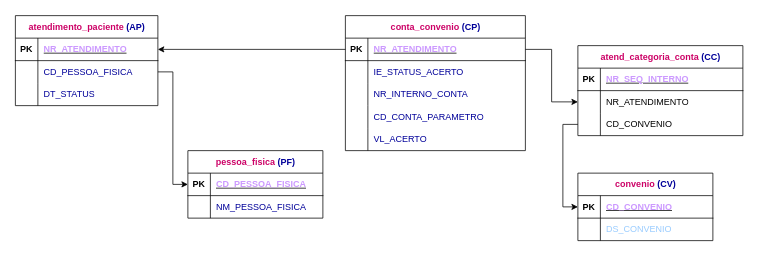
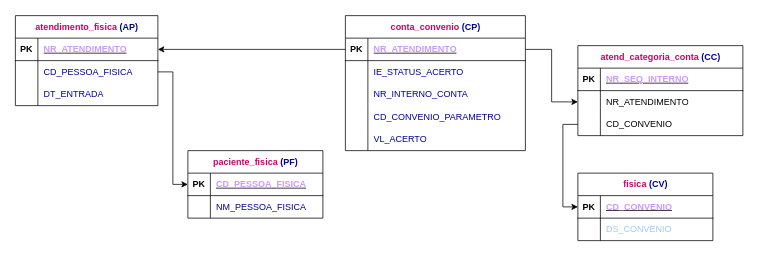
  <mxCell id="0" />
  <mxCell id="1" parent="0" />
  <mxCell id="2" value="&lt;font color=&quot;#cc0066&quot;&gt;conta_convenio&lt;/font&gt;&lt;font color=&quot;#000099&quot;&gt; (CP)&lt;/font&gt;" style="shape=table;startSize=30;container=1;collapsible=1;childLayout=tableLayout;fixedRows=1;rowLines=0;fontStyle=1;align=center;resizeLast=1;html=1;" vertex="1" parent="1"><mxGeometry x="460" y="20" width="240" height="180" as="geometry" /></mxCell>
  <mxCell id="3" value="" style="shape=tableRow;horizontal=0;startSize=0;swimlaneHead=0;swimlaneBody=0;fillColor=none;collapsible=0;dropTarget=0;points=[[0,0.5],[1,0.5]];portConstraint=eastwest;top=0;left=0;right=0;bottom=1;" vertex="1" parent="2"><mxGeometry y="30" width="240" height="30" as="geometry" /></mxCell>
  <mxCell id="4" value="PK" style="shape=partialRectangle;connectable=0;fillColor=none;top=0;left=0;bottom=0;right=0;fontStyle=1;overflow=hidden;whiteSpace=wrap;html=1;" vertex="1" parent="3"><mxGeometry width="30" height="30" as="geometry"><mxRectangle width="30" height="30" as="alternateBounds" /></mxGeometry></mxCell>
  <mxCell id="5" value="&lt;font color=&quot;#cc99ff&quot;&gt;NR_ATENDIMENTO&lt;/font&gt;" style="shape=partialRectangle;connectable=0;fillColor=none;top=0;left=0;bottom=0;right=0;align=left;spacingLeft=6;fontStyle=5;overflow=hidden;whiteSpace=wrap;html=1;" vertex="1" parent="3"><mxGeometry x="30" width="210" height="30" as="geometry"><mxRectangle width="210" height="30" as="alternateBounds" /></mxGeometry></mxCell>
  <mxCell id="6" value="" style="shape=tableRow;horizontal=0;startSize=0;swimlaneHead=0;swimlaneBody=0;fillColor=none;collapsible=0;dropTarget=0;points=[[0,0.5],[1,0.5]];portConstraint=eastwest;top=0;left=0;right=0;bottom=0;" vertex="1" parent="2"><mxGeometry y="60" width="240" height="30" as="geometry" /></mxCell>
  <mxCell id="7" value="" style="shape=partialRectangle;connectable=0;fillColor=none;top=0;left=0;bottom=0;right=0;editable=1;overflow=hidden;whiteSpace=wrap;html=1;" vertex="1" parent="6"><mxGeometry width="30" height="30" as="geometry"><mxRectangle width="30" height="30" as="alternateBounds" /></mxGeometry></mxCell>
  <mxCell id="8" value="&lt;font color=&quot;#000099&quot;&gt;IE_STATUS_ACERTO&lt;/font&gt;" style="shape=partialRectangle;connectable=0;fillColor=none;top=0;left=0;bottom=0;right=0;align=left;spacingLeft=6;overflow=hidden;whiteSpace=wrap;html=1;" vertex="1" parent="6"><mxGeometry x="30" width="210" height="30" as="geometry"><mxRectangle width="210" height="30" as="alternateBounds" /></mxGeometry></mxCell>
  <mxCell id="9" value="" style="shape=tableRow;horizontal=0;startSize=0;swimlaneHead=0;swimlaneBody=0;fillColor=none;collapsible=0;dropTarget=0;points=[[0,0.5],[1,0.5]];portConstraint=eastwest;top=0;left=0;right=0;bottom=0;" vertex="1" parent="2"><mxGeometry y="90" width="240" height="30" as="geometry" /></mxCell>
  <mxCell id="10" value="" style="shape=partialRectangle;connectable=0;fillColor=none;top=0;left=0;bottom=0;right=0;editable=1;overflow=hidden;whiteSpace=wrap;html=1;" vertex="1" parent="9"><mxGeometry width="30" height="30" as="geometry"><mxRectangle width="30" height="30" as="alternateBounds" /></mxGeometry></mxCell>
  <mxCell id="11" value="&lt;font color=&quot;#000099&quot;&gt;NR_INTERNO_CONTA&lt;/font&gt;" style="shape=partialRectangle;connectable=0;fillColor=none;top=0;left=0;bottom=0;right=0;align=left;spacingLeft=6;overflow=hidden;whiteSpace=wrap;html=1;" vertex="1" parent="9"><mxGeometry x="30" width="210" height="30" as="geometry"><mxRectangle width="210" height="30" as="alternateBounds" /></mxGeometry></mxCell>
  <mxCell id="12" value="" style="shape=tableRow;horizontal=0;startSize=0;swimlaneHead=0;swimlaneBody=0;fillColor=none;collapsible=0;dropTarget=0;points=[[0,0.5],[1,0.5]];portConstraint=eastwest;top=0;left=0;right=0;bottom=0;" vertex="1" parent="2"><mxGeometry y="120" width="240" height="30" as="geometry" /></mxCell>
  <mxCell id="13" value="" style="shape=partialRectangle;connectable=0;fillColor=none;top=0;left=0;bottom=0;right=0;editable=1;overflow=hidden;whiteSpace=wrap;html=1;" vertex="1" parent="12"><mxGeometry width="30" height="30" as="geometry"><mxRectangle width="30" height="30" as="alternateBounds" /></mxGeometry></mxCell>
- <mxCell id="14" value="&lt;font color=&quot;#000099&quot;&gt;CD_CONTA_PARAMETRO&lt;/font&gt;" style="shape=partialRectangle;connectable=0;fillColor=none;top=0;left=0;bottom=0;right=0;align=left;spacingLeft=6;overflow=hidden;whiteSpace=wrap;html=1;" vertex="1" parent="12"><mxGeometry x="30" width="210" height="30" as="geometry"><mxRectangle width="210" height="30" as="alternateBounds" /></mxGeometry></mxCell>
+ <mxCell id="14" value="&lt;font color=&quot;#000099&quot;&gt;CD_CONVENIO_PARAMETRO&lt;/font&gt;" style="shape=partialRectangle;connectable=0;fillColor=none;top=0;left=0;bottom=0;right=0;align=left;spacingLeft=6;overflow=hidden;whiteSpace=wrap;html=1;" vertex="1" parent="12"><mxGeometry x="30" width="210" height="30" as="geometry"><mxRectangle width="210" height="30" as="alternateBounds" /></mxGeometry></mxCell>
  <mxCell id="15" style="shape=tableRow;horizontal=0;startSize=0;swimlaneHead=0;swimlaneBody=0;fillColor=none;collapsible=0;dropTarget=0;points=[[0,0.5],[1,0.5]];portConstraint=eastwest;top=0;left=0;right=0;bottom=0;" vertex="1" parent="2"><mxGeometry y="150" width="240" height="30" as="geometry" /></mxCell>
  <mxCell id="16" style="shape=partialRectangle;connectable=0;fillColor=none;top=0;left=0;bottom=0;right=0;editable=1;overflow=hidden;whiteSpace=wrap;html=1;" vertex="1" parent="15"><mxGeometry width="30" height="30" as="geometry"><mxRectangle width="30" height="30" as="alternateBounds" /></mxGeometry></mxCell>
  <mxCell id="17" value="&lt;font color=&quot;#000099&quot;&gt;VL_ACERTO&lt;/font&gt;" style="shape=partialRectangle;connectable=0;fillColor=none;top=0;left=0;bottom=0;right=0;align=left;spacingLeft=6;overflow=hidden;whiteSpace=wrap;html=1;" vertex="1" parent="15"><mxGeometry x="30" width="210" height="30" as="geometry"><mxRectangle width="210" height="30" as="alternateBounds" /></mxGeometry></mxCell>
- <mxCell id="18" value="&lt;font color=&quot;#cc0066&quot;&gt;atendimento_paciente &lt;/font&gt;&lt;font color=&quot;#000099&quot;&gt;(AP)&lt;/font&gt;" style="shape=table;startSize=30;container=1;collapsible=1;childLayout=tableLayout;fixedRows=1;rowLines=0;fontStyle=1;align=center;resizeLast=1;html=1;" vertex="1" parent="1"><mxGeometry x="20" y="20" width="190" height="120" as="geometry" /></mxCell>
+ <mxCell id="18" value="&lt;font color=&quot;#cc0066&quot;&gt;atendimento_fisica &lt;/font&gt;&lt;font color=&quot;#000099&quot;&gt;(AP)&lt;/font&gt;" style="shape=table;startSize=30;container=1;collapsible=1;childLayout=tableLayout;fixedRows=1;rowLines=0;fontStyle=1;align=center;resizeLast=1;html=1;" vertex="1" parent="1"><mxGeometry x="20" y="20" width="190" height="120" as="geometry" /></mxCell>
  <mxCell id="19" value="" style="shape=tableRow;horizontal=0;startSize=0;swimlaneHead=0;swimlaneBody=0;fillColor=none;collapsible=0;dropTarget=0;points=[[0,0.5],[1,0.5]];portConstraint=eastwest;top=0;left=0;right=0;bottom=1;" vertex="1" parent="18"><mxGeometry y="30" width="190" height="30" as="geometry" /></mxCell>
  <mxCell id="20" value="PK" style="shape=partialRectangle;connectable=0;fillColor=none;top=0;left=0;bottom=0;right=0;fontStyle=1;overflow=hidden;whiteSpace=wrap;html=1;" vertex="1" parent="19"><mxGeometry width="30" height="30" as="geometry"><mxRectangle width="30" height="30" as="alternateBounds" /></mxGeometry></mxCell>
  <mxCell id="21" value="&lt;font color=&quot;#cc99ff&quot;&gt;NR_ATENDIMENTO&lt;/font&gt;" style="shape=partialRectangle;connectable=0;fillColor=none;top=0;left=0;bottom=0;right=0;align=left;spacingLeft=6;fontStyle=5;overflow=hidden;whiteSpace=wrap;html=1;" vertex="1" parent="19"><mxGeometry x="30" width="160" height="30" as="geometry"><mxRectangle width="160" height="30" as="alternateBounds" /></mxGeometry></mxCell>
  <mxCell id="22" value="" style="shape=tableRow;horizontal=0;startSize=0;swimlaneHead=0;swimlaneBody=0;fillColor=none;collapsible=0;dropTarget=0;points=[[0,0.5],[1,0.5]];portConstraint=eastwest;top=0;left=0;right=0;bottom=0;" vertex="1" parent="18"><mxGeometry y="60" width="190" height="30" as="geometry" /></mxCell>
  <mxCell id="23" value="" style="shape=partialRectangle;connectable=0;fillColor=none;top=0;left=0;bottom=0;right=0;editable=1;overflow=hidden;whiteSpace=wrap;html=1;" vertex="1" parent="22"><mxGeometry width="30" height="30" as="geometry"><mxRectangle width="30" height="30" as="alternateBounds" /></mxGeometry></mxCell>
  <mxCell id="24" value="&lt;font color=&quot;#000099&quot;&gt;CD_PESSOA_FISICA&lt;/font&gt;" style="shape=partialRectangle;connectable=0;fillColor=none;top=0;left=0;bottom=0;right=0;align=left;spacingLeft=6;overflow=hidden;whiteSpace=wrap;html=1;" vertex="1" parent="22"><mxGeometry x="30" width="160" height="30" as="geometry"><mxRectangle width="160" height="30" as="alternateBounds" /></mxGeometry></mxCell>
  <mxCell id="25" value="" style="shape=tableRow;horizontal=0;startSize=0;swimlaneHead=0;swimlaneBody=0;fillColor=none;collapsible=0;dropTarget=0;points=[[0,0.5],[1,0.5]];portConstraint=eastwest;top=0;left=0;right=0;bottom=0;" vertex="1" parent="18"><mxGeometry y="90" width="190" height="30" as="geometry" /></mxCell>
  <mxCell id="26" value="" style="shape=partialRectangle;connectable=0;fillColor=none;top=0;left=0;bottom=0;right=0;editable=1;overflow=hidden;whiteSpace=wrap;html=1;" vertex="1" parent="25"><mxGeometry width="30" height="30" as="geometry"><mxRectangle width="30" height="30" as="alternateBounds" /></mxGeometry></mxCell>
- <mxCell id="27" value="&lt;font color=&quot;#000099&quot;&gt;DT_STATUS&lt;/font&gt;" style="shape=partialRectangle;connectable=0;fillColor=none;top=0;left=0;bottom=0;right=0;align=left;spacingLeft=6;overflow=hidden;whiteSpace=wrap;html=1;" vertex="1" parent="25"><mxGeometry x="30" width="160" height="30" as="geometry"><mxRectangle width="160" height="30" as="alternateBounds" /></mxGeometry></mxCell>
- <mxCell id="28" value="&lt;font color=&quot;#cc0066&quot;&gt;pessoa_fisica &lt;/font&gt;&lt;font color=&quot;#000099&quot;&gt;(PF)&lt;/font&gt;" style="shape=table;startSize=30;container=1;collapsible=1;childLayout=tableLayout;fixedRows=1;rowLines=0;fontStyle=1;align=center;resizeLast=1;html=1;" vertex="1" parent="1"><mxGeometry x="250" y="200" width="180" height="90" as="geometry" /></mxCell>
+ <mxCell id="27" value="&lt;font color=&quot;#000099&quot;&gt;DT_ENTRADA&lt;/font&gt;" style="shape=partialRectangle;connectable=0;fillColor=none;top=0;left=0;bottom=0;right=0;align=left;spacingLeft=6;overflow=hidden;whiteSpace=wrap;html=1;" vertex="1" parent="25"><mxGeometry x="30" width="160" height="30" as="geometry"><mxRectangle width="160" height="30" as="alternateBounds" /></mxGeometry></mxCell>
+ <mxCell id="28" value="&lt;font color=&quot;#cc0066&quot;&gt;paciente_fisica &lt;/font&gt;&lt;font color=&quot;#000099&quot;&gt;(PF)&lt;/font&gt;" style="shape=table;startSize=30;container=1;collapsible=1;childLayout=tableLayout;fixedRows=1;rowLines=0;fontStyle=1;align=center;resizeLast=1;html=1;" vertex="1" parent="1"><mxGeometry x="250" y="200" width="180" height="90" as="geometry" /></mxCell>
  <mxCell id="29" value="" style="shape=tableRow;horizontal=0;startSize=0;swimlaneHead=0;swimlaneBody=0;fillColor=none;collapsible=0;dropTarget=0;points=[[0,0.5],[1,0.5]];portConstraint=eastwest;top=0;left=0;right=0;bottom=1;" vertex="1" parent="28"><mxGeometry y="30" width="180" height="30" as="geometry" /></mxCell>
  <mxCell id="30" value="PK" style="shape=partialRectangle;connectable=0;fillColor=none;top=0;left=0;bottom=0;right=0;fontStyle=1;overflow=hidden;whiteSpace=wrap;html=1;" vertex="1" parent="29"><mxGeometry width="30" height="30" as="geometry"><mxRectangle width="30" height="30" as="alternateBounds" /></mxGeometry></mxCell>
  <mxCell id="31" value="&lt;font color=&quot;#cc99ff&quot;&gt;CD_PESSOA_FISICA&lt;/font&gt;" style="shape=partialRectangle;connectable=0;fillColor=none;top=0;left=0;bottom=0;right=0;align=left;spacingLeft=6;fontStyle=5;overflow=hidden;whiteSpace=wrap;html=1;" vertex="1" parent="29"><mxGeometry x="30" width="150" height="30" as="geometry"><mxRectangle width="150" height="30" as="alternateBounds" /></mxGeometry></mxCell>
  <mxCell id="32" value="" style="shape=tableRow;horizontal=0;startSize=0;swimlaneHead=0;swimlaneBody=0;fillColor=none;collapsible=0;dropTarget=0;points=[[0,0.5],[1,0.5]];portConstraint=eastwest;top=0;left=0;right=0;bottom=0;" vertex="1" parent="28"><mxGeometry y="60" width="180" height="30" as="geometry" /></mxCell>
  <mxCell id="33" value="" style="shape=partialRectangle;connectable=0;fillColor=none;top=0;left=0;bottom=0;right=0;editable=1;overflow=hidden;whiteSpace=wrap;html=1;" vertex="1" parent="32"><mxGeometry width="30" height="30" as="geometry"><mxRectangle width="30" height="30" as="alternateBounds" /></mxGeometry></mxCell>
  <mxCell id="34" value="&lt;font color=&quot;#000099&quot;&gt;NM_PESSOA_FISICA&lt;/font&gt;" style="shape=partialRectangle;connectable=0;fillColor=none;top=0;left=0;bottom=0;right=0;align=left;spacingLeft=6;overflow=hidden;whiteSpace=wrap;html=1;" vertex="1" parent="32"><mxGeometry x="30" width="150" height="30" as="geometry"><mxRectangle width="150" height="30" as="alternateBounds" /></mxGeometry></mxCell>
  <mxCell id="35" value="&lt;font color=&quot;#cc0066&quot;&gt;atend_categoria_conta &lt;/font&gt;&lt;font color=&quot;#000099&quot;&gt;(CC)&lt;/font&gt;" style="shape=table;startSize=30;container=1;collapsible=1;childLayout=tableLayout;fixedRows=1;rowLines=0;fontStyle=1;align=center;resizeLast=1;html=1;" vertex="1" parent="1"><mxGeometry x="770" y="60" width="220" height="120" as="geometry" /></mxCell>
  <mxCell id="36" value="" style="shape=tableRow;horizontal=0;startSize=0;swimlaneHead=0;swimlaneBody=0;fillColor=none;collapsible=0;dropTarget=0;points=[[0,0.5],[1,0.5]];portConstraint=eastwest;top=0;left=0;right=0;bottom=1;" vertex="1" parent="35"><mxGeometry y="30" width="220" height="30" as="geometry" /></mxCell>
  <mxCell id="37" value="PK" style="shape=partialRectangle;connectable=0;fillColor=none;top=0;left=0;bottom=0;right=0;fontStyle=1;overflow=hidden;whiteSpace=wrap;html=1;" vertex="1" parent="36"><mxGeometry width="30" height="30" as="geometry"><mxRectangle width="30" height="30" as="alternateBounds" /></mxGeometry></mxCell>
  <mxCell id="38" value="&lt;font color=&quot;#cc99ff&quot;&gt;NR_SEQ_INTERNO&lt;/font&gt;" style="shape=partialRectangle;connectable=0;fillColor=none;top=0;left=0;bottom=0;right=0;align=left;spacingLeft=6;fontStyle=5;overflow=hidden;whiteSpace=wrap;html=1;" vertex="1" parent="36"><mxGeometry x="30" width="190" height="30" as="geometry"><mxRectangle width="190" height="30" as="alternateBounds" /></mxGeometry></mxCell>
  <mxCell id="39" value="" style="shape=tableRow;horizontal=0;startSize=0;swimlaneHead=0;swimlaneBody=0;fillColor=none;collapsible=0;dropTarget=0;points=[[0,0.5],[1,0.5]];portConstraint=eastwest;top=0;left=0;right=0;bottom=0;" vertex="1" parent="35"><mxGeometry y="60" width="220" height="30" as="geometry" /></mxCell>
  <mxCell id="40" value="" style="shape=partialRectangle;connectable=0;fillColor=none;top=0;left=0;bottom=0;right=0;editable=1;overflow=hidden;whiteSpace=wrap;html=1;" vertex="1" parent="39"><mxGeometry width="30" height="30" as="geometry"><mxRectangle width="30" height="30" as="alternateBounds" /></mxGeometry></mxCell>
  <mxCell id="41" value="NR_ATENDIMENTO" style="shape=partialRectangle;connectable=0;fillColor=none;top=0;left=0;bottom=0;right=0;align=left;spacingLeft=6;overflow=hidden;whiteSpace=wrap;html=1;" vertex="1" parent="39"><mxGeometry x="30" width="190" height="30" as="geometry"><mxRectangle width="190" height="30" as="alternateBounds" /></mxGeometry></mxCell>
  <mxCell id="42" value="" style="shape=tableRow;horizontal=0;startSize=0;swimlaneHead=0;swimlaneBody=0;fillColor=none;collapsible=0;dropTarget=0;points=[[0,0.5],[1,0.5]];portConstraint=eastwest;top=0;left=0;right=0;bottom=0;" vertex="1" parent="35"><mxGeometry y="90" width="220" height="30" as="geometry" /></mxCell>
  <mxCell id="43" value="" style="shape=partialRectangle;connectable=0;fillColor=none;top=0;left=0;bottom=0;right=0;editable=1;overflow=hidden;whiteSpace=wrap;html=1;" vertex="1" parent="42"><mxGeometry width="30" height="30" as="geometry"><mxRectangle width="30" height="30" as="alternateBounds" /></mxGeometry></mxCell>
  <mxCell id="44" value="CD_CONVENIO" style="shape=partialRectangle;connectable=0;fillColor=none;top=0;left=0;bottom=0;right=0;align=left;spacingLeft=6;overflow=hidden;whiteSpace=wrap;html=1;" vertex="1" parent="42"><mxGeometry x="30" width="190" height="30" as="geometry"><mxRectangle width="190" height="30" as="alternateBounds" /></mxGeometry></mxCell>
  <mxCell id="45" style="edgeStyle=orthogonalEdgeStyle;rounded=0;orthogonalLoop=1;jettySize=auto;html=1;exitX=1;exitY=0.5;exitDx=0;exitDy=0;" edge="1" parent="1" source="3" target="39"><mxGeometry relative="1" as="geometry" /></mxCell>
  <mxCell id="46" style="edgeStyle=orthogonalEdgeStyle;rounded=0;orthogonalLoop=1;jettySize=auto;html=1;exitX=0;exitY=0.5;exitDx=0;exitDy=0;entryX=1;entryY=0.5;entryDx=0;entryDy=0;" edge="1" parent="1" source="3" target="19"><mxGeometry relative="1" as="geometry" /></mxCell>
  <mxCell id="47" style="edgeStyle=orthogonalEdgeStyle;rounded=0;orthogonalLoop=1;jettySize=auto;html=1;exitX=1;exitY=0.5;exitDx=0;exitDy=0;entryX=0;entryY=0.5;entryDx=0;entryDy=0;" edge="1" parent="1" source="22" target="29"><mxGeometry relative="1" as="geometry" /></mxCell>
- <mxCell id="48" value="&lt;font color=&quot;#cc0066&quot;&gt;convenio &lt;/font&gt;&lt;font color=&quot;#000099&quot;&gt;(CV)&lt;/font&gt;" style="shape=table;startSize=30;container=1;collapsible=1;childLayout=tableLayout;fixedRows=1;rowLines=0;fontStyle=1;align=center;resizeLast=1;html=1;" vertex="1" parent="1"><mxGeometry x="770" y="230" width="180" height="90" as="geometry" /></mxCell>
+ <mxCell id="48" value="&lt;font color=&quot;#cc0066&quot;&gt;fisica &lt;/font&gt;&lt;font color=&quot;#000099&quot;&gt;(CV)&lt;/font&gt;" style="shape=table;startSize=30;container=1;collapsible=1;childLayout=tableLayout;fixedRows=1;rowLines=0;fontStyle=1;align=center;resizeLast=1;html=1;" vertex="1" parent="1"><mxGeometry x="770" y="230" width="180" height="90" as="geometry" /></mxCell>
  <mxCell id="49" value="" style="shape=tableRow;horizontal=0;startSize=0;swimlaneHead=0;swimlaneBody=0;fillColor=none;collapsible=0;dropTarget=0;points=[[0,0.5],[1,0.5]];portConstraint=eastwest;top=0;left=0;right=0;bottom=1;" vertex="1" parent="48"><mxGeometry y="30" width="180" height="30" as="geometry" /></mxCell>
  <mxCell id="50" value="PK" style="shape=partialRectangle;connectable=0;fillColor=none;top=0;left=0;bottom=0;right=0;fontStyle=1;overflow=hidden;whiteSpace=wrap;html=1;" vertex="1" parent="49"><mxGeometry width="30" height="30" as="geometry"><mxRectangle width="30" height="30" as="alternateBounds" /></mxGeometry></mxCell>
  <mxCell id="51" value="&lt;font color=&quot;#cc99ff&quot;&gt;CD_CONVENIO&lt;/font&gt;" style="shape=partialRectangle;connectable=0;fillColor=none;top=0;left=0;bottom=0;right=0;align=left;spacingLeft=6;fontStyle=5;overflow=hidden;whiteSpace=wrap;html=1;" vertex="1" parent="49"><mxGeometry x="30" width="150" height="30" as="geometry"><mxRectangle width="150" height="30" as="alternateBounds" /></mxGeometry></mxCell>
  <mxCell id="52" value="" style="shape=tableRow;horizontal=0;startSize=0;swimlaneHead=0;swimlaneBody=0;fillColor=none;collapsible=0;dropTarget=0;points=[[0,0.5],[1,0.5]];portConstraint=eastwest;top=0;left=0;right=0;bottom=0;" vertex="1" parent="48"><mxGeometry y="60" width="180" height="30" as="geometry" /></mxCell>
  <mxCell id="53" value="" style="shape=partialRectangle;connectable=0;fillColor=none;top=0;left=0;bottom=0;right=0;editable=1;overflow=hidden;whiteSpace=wrap;html=1;" vertex="1" parent="52"><mxGeometry width="30" height="30" as="geometry"><mxRectangle width="30" height="30" as="alternateBounds" /></mxGeometry></mxCell>
  <mxCell id="54" value="&lt;font color=&quot;#99ccff&quot;&gt;DS_CONVENIO&lt;/font&gt;" style="shape=partialRectangle;connectable=0;fillColor=none;top=0;left=0;bottom=0;right=0;align=left;spacingLeft=6;overflow=hidden;whiteSpace=wrap;html=1;" vertex="1" parent="52"><mxGeometry x="30" width="150" height="30" as="geometry"><mxRectangle width="150" height="30" as="alternateBounds" /></mxGeometry></mxCell>
  <mxCell id="55" style="edgeStyle=orthogonalEdgeStyle;rounded=0;orthogonalLoop=1;jettySize=auto;html=1;exitX=0;exitY=0.5;exitDx=0;exitDy=0;entryX=0;entryY=0.5;entryDx=0;entryDy=0;" edge="1" parent="1" source="42" target="49"><mxGeometry relative="1" as="geometry" /></mxCell>
